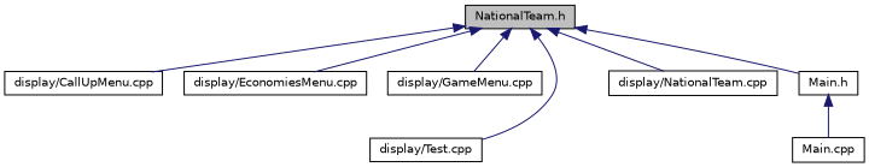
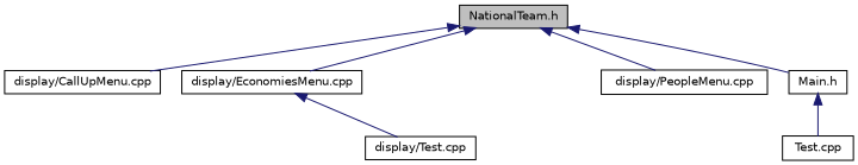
  digraph {
    node [color=black fillcolor=white fontname=Helvetica fontsize=10 shape=record style=filled]
    edge [color=midnightblue dir=back fontname=Helvetica fontsize=10 labelfontname=Helvetica labelfontsize=10 style=solid]
    n1 [fillcolor=grey75 fontcolor=black height=0.2 label="NationalTeam.h" width=0.4]
    n2 [height=0.2 label="display/CallUpMenu.cpp" width=0.4]
    n3 [height=0.2 label="display/EconomiesMenu.cpp" width=0.4]
-   n4 [height=0.2 label="display/GameMenu.cpp" width=0.4]
    n5 [height=0.2 label="display/Test.cpp" width=0.4]
-   n6 [height=0.2 label="display/NationalTeam.cpp" width=0.4]
+   n6 [height=0.2 label="display/PeopleMenu.cpp" width=0.4]
    n7 [height=0.2 label="Main.h" width=0.4]
-   n8 [height=0.2 label="Main.cpp" width=0.4]
+   n8 [height=0.2 label="Test.cpp" width=0.4]
    n1 -> n2
    n1 -> n3
-   n1 -> n4
-   n1 -> n5
+   n3 -> n5
    n1 -> n6
    n1 -> n7
    n7 -> n8
  }
